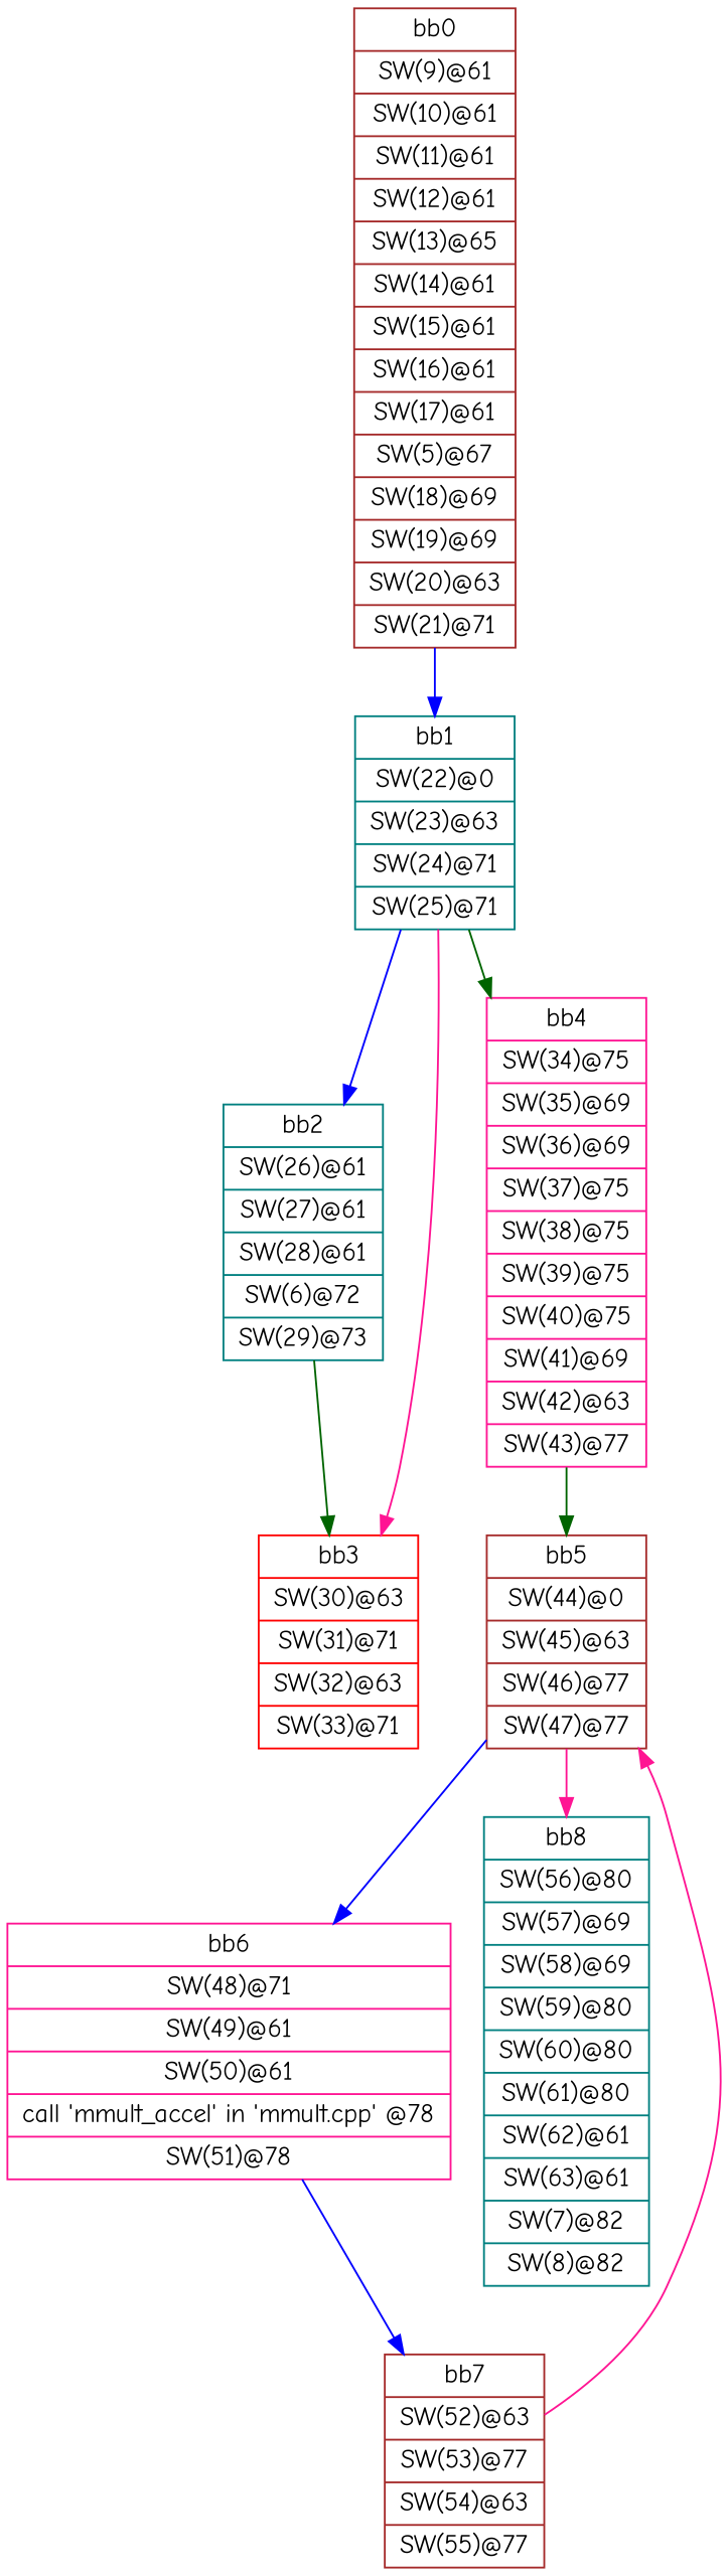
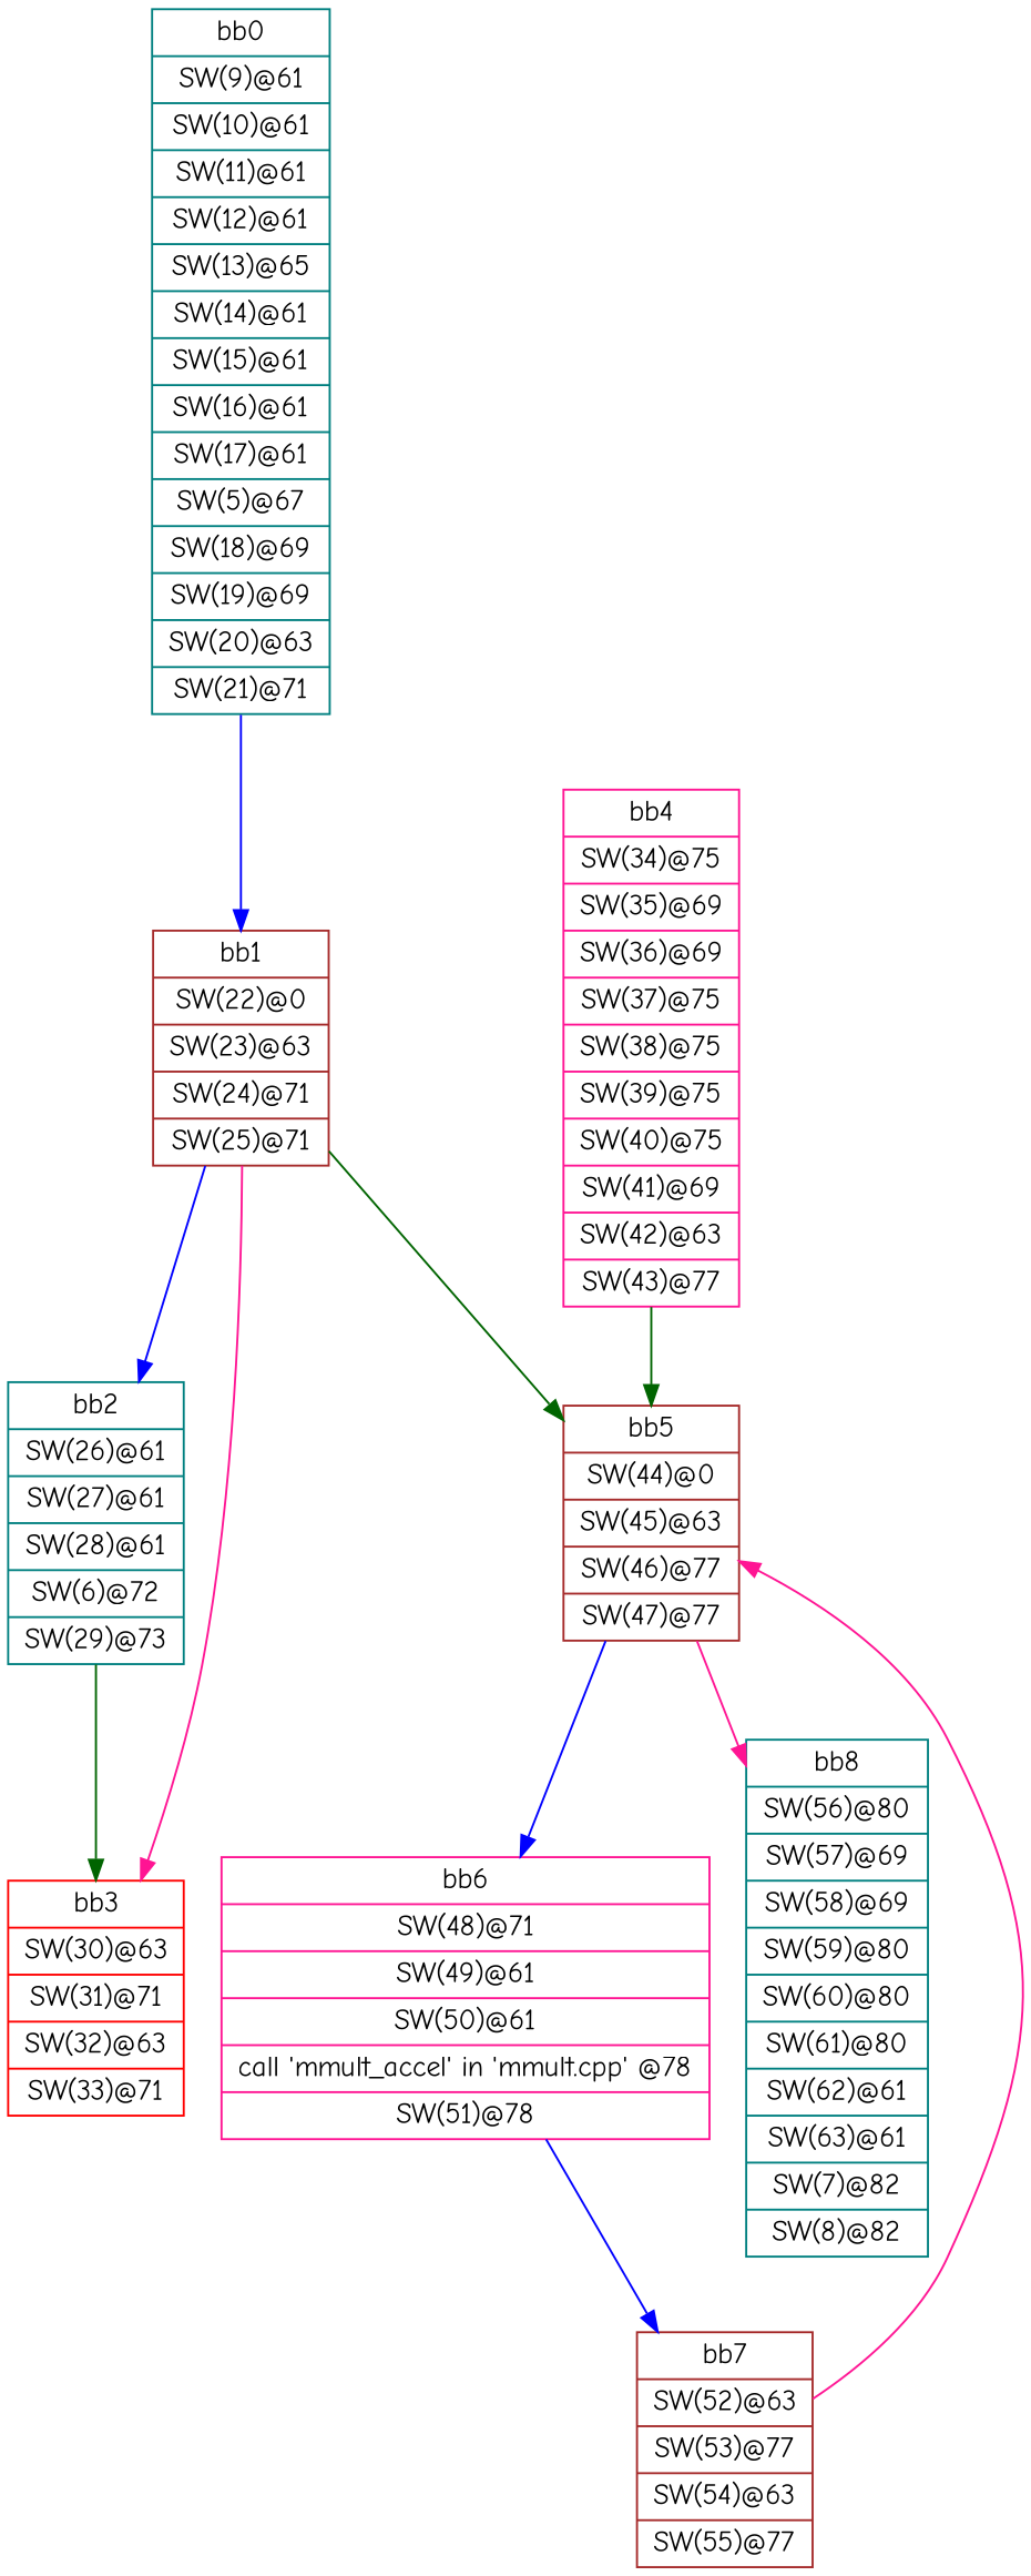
  digraph {
    fontname="Comic Neue"
    node [color=brown fontname="Comic Neue" shape=record]
    edge [color=blue fontname="Comic Neue"]
-   n1 [label="{bb0|<x0x36bfac0>SW(9)@61\n|<x0x36c0890>SW(10)@61\n|<x0x36c0ac0>SW(11)@61\n|<x0x36c0cc0>SW(12)@61\n|<x0x36c0ee0>SW(13)@65\n|<x0x36c7840>SW(14)@61\n|<x0x36c7a50>SW(15)@61\n|<x0x36c7c60>SW(16)@61\n|<x0x36c7e70>SW(17)@61\n|<x0x36c3b00>SW(5)@67\n|<x0x36c80a0>SW(18)@69\n|<x0x36c8290>SW(19)@69\n|<x0x36c84a0>SW(20)@63\n|<x0x36c86b0>SW(21)@71\n}"]
-   n2 [color=teal label="{bb1|<x0x36c89f0>SW(22)@0\n|<x0x36c8ba0>SW(23)@63\n|<x0x36c8db0>SW(24)@71\n|<x0x36c8fa0>SW(25)@71\n}"]
+   n1 [color=teal label="{bb0|<x0x36bfac0>SW(9)@61\n|<x0x36c0890>SW(10)@61\n|<x0x36c0ac0>SW(11)@61\n|<x0x36c0cc0>SW(12)@61\n|<x0x36c0ee0>SW(13)@65\n|<x0x36c7840>SW(14)@61\n|<x0x36c7a50>SW(15)@61\n|<x0x36c7c60>SW(16)@61\n|<x0x36c7e70>SW(17)@61\n|<x0x36c3b00>SW(5)@67\n|<x0x36c80a0>SW(18)@69\n|<x0x36c8290>SW(19)@69\n|<x0x36c84a0>SW(20)@63\n|<x0x36c86b0>SW(21)@71\n}"]
+   n2 [label="{bb1|<x0x36c89f0>SW(22)@0\n|<x0x36c8ba0>SW(23)@63\n|<x0x36c8db0>SW(24)@71\n|<x0x36c8fa0>SW(25)@71\n}"]
    n3 [color=teal label="{bb2|<x0x36c8910>SW(26)@61\n|<x0x36c9530>SW(27)@61\n|<x0x36c9740>SW(28)@61\n|<x0x36c6a00>SW(6)@72\n|<x0x36c9970>SW(29)@73\n}"]
    n4 [color=deeppink label="{bb4|<x0x36ca650>SW(34)@75\n|<x0x36ca860>SW(35)@69\n|<x0x36caa70>SW(36)@69\n|<x0x36cac80>SW(37)@75\n|<x0x36cae60>SW(38)@75\n|<x0x36cb050>SW(39)@75\n|<x0x36cb2a0>SW(40)@75\n|<x0x36cb490>SW(41)@69\n|<x0x36cb6a0>SW(42)@63\n|<x0x36cb8b0>SW(43)@77\n}"]
    n5 [color=red label="{bb3|<x0x36c9c50>SW(30)@63\n|<x0x36c9ea0>SW(31)@71\n|<x0x36ca090>SW(32)@63\n|<x0x36ca2a0>SW(33)@71\n}"]
    n6 [label="{bb5|<x0x36cbb90>SW(44)@0\n|<x0x36cbd80>SW(45)@63\n|<x0x36cbf90>SW(46)@77\n|<x0x36cc1a0>SW(47)@77\n}"]
    n7 [color=deeppink label="{bb6|<x0x36cc490>SW(48)@71\n|<x0x36cc6e0>SW(49)@61\n|<x0x36cc8f0>SW(50)@61\n|<x0x36babb0>call 'mmult_accel' in 'mmult.cpp' @78\n|<x0x36ccb20>SW(51)@78\n}"]
    n8 [color=teal label="{bb8|<x0x36ca580>SW(56)@80\n|<x0x36cdad0>SW(57)@69\n|<x0x36cdcf0>SW(58)@69\n|<x0x36cdf00>SW(59)@80\n|<x0x36ce0f0>SW(60)@80\n|<x0x36ce2e0>SW(61)@80\n|<x0x36ce530>SW(62)@61\n|<x0x36ce740>SW(63)@61\n|<x0x36beef0>SW(7)@82\n|<x0x36c1320>SW(8)@82\n}"]
    n9 [label="{bb7|<x0x36cce00>SW(52)@63\n|<x0x36cd050>SW(53)@77\n|<x0x36cd240>SW(54)@63\n|<x0x36cd450>SW(55)@77\n}"]
    n1 -> n2
    n2 -> n3
-   n2 -> n4 [color=darkgreen]
+   n2 -> n6 [color=darkgreen]
    n2 -> n5 [color=deeppink]
    n3 -> n5 [color=darkgreen]
    n4 -> n6 [color=darkgreen]
    n6 -> n7
    n6 -> n8 [color=deeppink]
    n7 -> n9
    n9 -> n6 [color=deeppink]
  }
